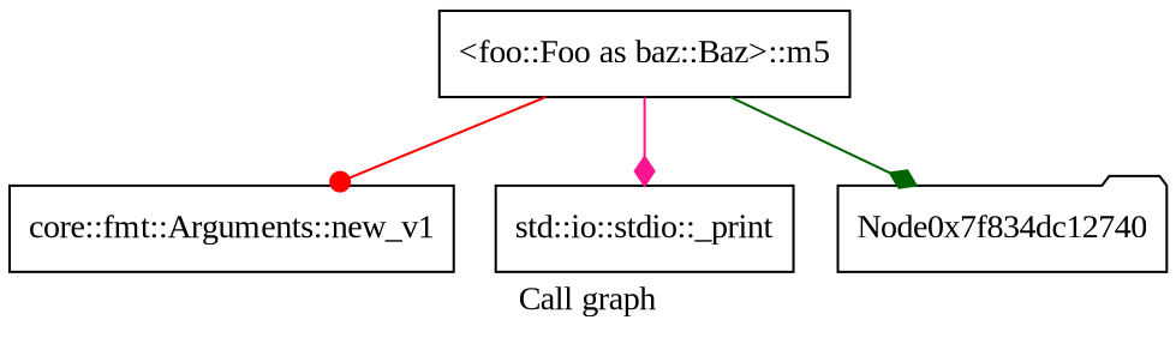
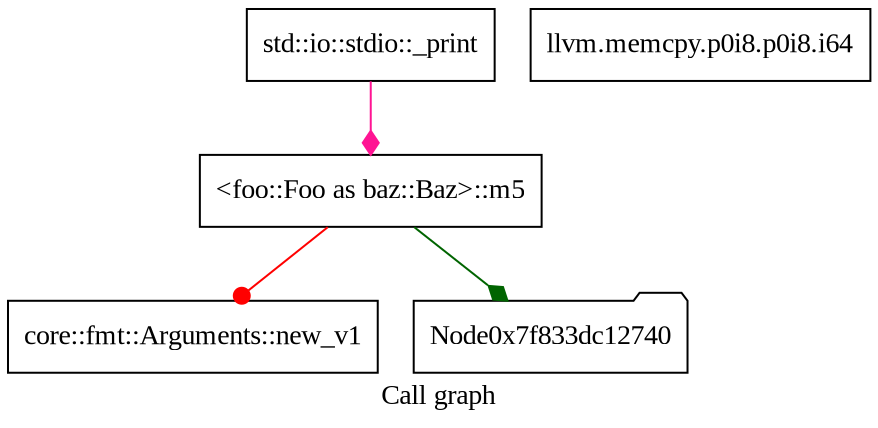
  digraph {
    fontname="Liberation Serif"
    label="Call graph"
    node [fontname="Liberation Serif" shape=record]
    edge [arrowhead=diamond fontname="Liberation Serif"]
    n1 [label="{core::fmt::Arguments::new_v1}"]
    n2 [label="{\<foo::Foo as baz::Baz\>::m5}"]
    n3 [label="{std::io::stdio::_print}"]
-   Node0x7f833dc12740 [shape=folder label=Node0x7f834dc12740]
+   Node0x7f833dc12740 [shape=folder]
+   n5 [label="{llvm.memcpy.p0i8.p0i8.i64}"]
    n2 -> n1 [arrowhead=dot color=red]
-   n2 -> n3 [color=deeppink]
+   n3 -> n2 [color=deeppink]
    n2 -> Node0x7f833dc12740 [color=darkgreen]
  }
